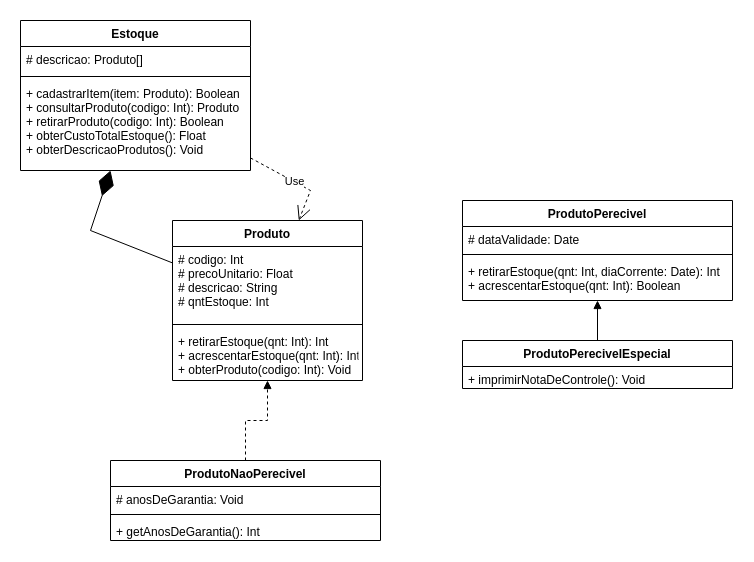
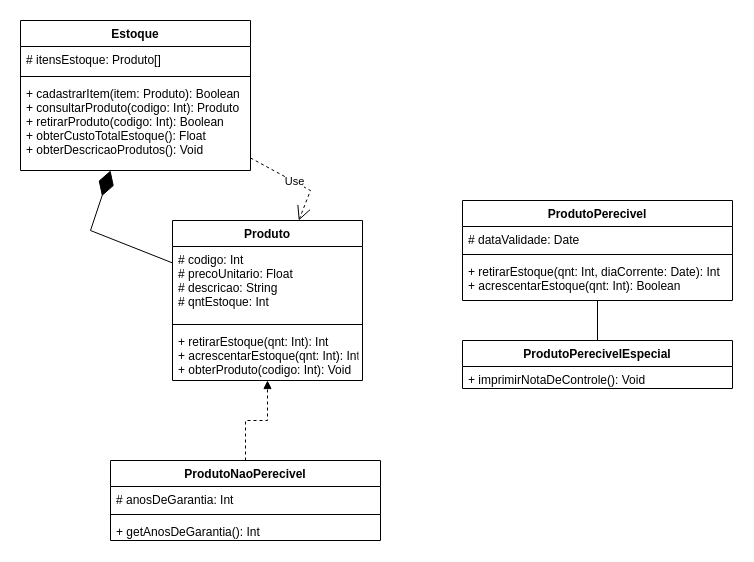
  <mxCell id="0" />
  <mxCell id="1" parent="0" />
  <mxCell id="2" value="Produto" style="swimlane;fontStyle=1;align=center;verticalAlign=top;childLayout=stackLayout;horizontal=1;startSize=26;horizontalStack=0;resizeParent=1;resizeParentMax=0;resizeLast=0;collapsible=1;marginBottom=0;" vertex="1" parent="1"><mxGeometry x="172" y="220" width="190" height="160" as="geometry" /></mxCell>
  <mxCell id="3" value="# codigo: Int&#10;# precoUnitario: Float&#10;# descricao: String&#10;# qntEstoque: Int" style="text;strokeColor=none;fillColor=none;align=left;verticalAlign=top;spacingLeft=4;spacingRight=4;overflow=hidden;rotatable=0;points=[[0,0.5],[1,0.5]];portConstraint=eastwest;" vertex="1" parent="2"><mxGeometry y="26" width="190" height="74" as="geometry" /></mxCell>
  <mxCell id="4" value="" style="line;strokeWidth=1;fillColor=none;align=left;verticalAlign=middle;spacingTop=-1;spacingLeft=3;spacingRight=3;rotatable=0;labelPosition=right;points=[];portConstraint=eastwest;" vertex="1" parent="2"><mxGeometry y="100" width="190" height="8" as="geometry" /></mxCell>
  <mxCell id="5" value="+ retirarEstoque(qnt: Int): Int&#10;+ acrescentarEstoque(qnt: Int): Int&#10;+ obterProduto(codigo: Int): Void" style="text;strokeColor=none;fillColor=none;align=left;verticalAlign=top;spacingLeft=4;spacingRight=4;overflow=hidden;rotatable=0;points=[[0,0.5],[1,0.5]];portConstraint=eastwest;" vertex="1" parent="2"><mxGeometry y="108" width="190" height="52" as="geometry" /></mxCell>
  <mxCell id="6" value="ProdutoPerecivel" style="swimlane;fontStyle=1;align=center;verticalAlign=top;childLayout=stackLayout;horizontal=1;startSize=26;horizontalStack=0;resizeParent=1;resizeParentMax=0;resizeLast=0;collapsible=1;marginBottom=0;" vertex="1" parent="1"><mxGeometry x="462" y="200" width="270" height="100" as="geometry" /></mxCell>
  <mxCell id="7" value="# dataValidade: Date" style="text;strokeColor=none;fillColor=none;align=left;verticalAlign=top;spacingLeft=4;spacingRight=4;overflow=hidden;rotatable=0;points=[[0,0.5],[1,0.5]];portConstraint=eastwest;" vertex="1" parent="6"><mxGeometry y="26" width="270" height="24" as="geometry" /></mxCell>
  <mxCell id="8" value="" style="line;strokeWidth=1;fillColor=none;align=left;verticalAlign=middle;spacingTop=-1;spacingLeft=3;spacingRight=3;rotatable=0;labelPosition=right;points=[];portConstraint=eastwest;" vertex="1" parent="6"><mxGeometry y="50" width="270" height="8" as="geometry" /></mxCell>
  <mxCell id="9" value="+ retirarEstoque(qnt: Int, diaCorrente: Date): Int&#10;+ acrescentarEstoque(qnt: Int): Boolean" style="text;strokeColor=none;fillColor=none;align=left;verticalAlign=top;spacingLeft=4;spacingRight=4;overflow=hidden;rotatable=0;points=[[0,0.5],[1,0.5]];portConstraint=eastwest;" vertex="1" parent="6"><mxGeometry y="58" width="270" height="42" as="geometry" /></mxCell>
  <mxCell id="10" value="ProdutoPerecivelEspecial" style="swimlane;fontStyle=1;align=center;verticalAlign=top;childLayout=stackLayout;horizontal=1;startSize=26;horizontalStack=0;resizeParent=1;resizeParentMax=0;resizeLast=0;collapsible=1;marginBottom=0;" vertex="1" parent="1"><mxGeometry x="462" y="340" width="270" height="48" as="geometry" /></mxCell>
  <mxCell id="11" value="+ imprimirNotaDeControle(): Void" style="text;strokeColor=none;fillColor=none;align=left;verticalAlign=top;spacingLeft=4;spacingRight=4;overflow=hidden;rotatable=0;points=[[0,0.5],[1,0.5]];portConstraint=eastwest;" vertex="1" parent="10"><mxGeometry y="26" width="270" height="22" as="geometry" /></mxCell>
  <mxCell id="12" value="ProdutoNaoPerecivel" style="swimlane;fontStyle=1;align=center;verticalAlign=top;childLayout=stackLayout;horizontal=1;startSize=26;horizontalStack=0;resizeParent=1;resizeParentMax=0;resizeLast=0;collapsible=1;marginBottom=0;" vertex="1" parent="1"><mxGeometry x="110" y="460" width="270" height="80" as="geometry" /></mxCell>
- <mxCell id="13" value="# anosDeGarantia: Void" style="text;strokeColor=none;fillColor=none;align=left;verticalAlign=top;spacingLeft=4;spacingRight=4;overflow=hidden;rotatable=0;points=[[0,0.5],[1,0.5]];portConstraint=eastwest;" vertex="1" parent="12"><mxGeometry y="26" width="270" height="24" as="geometry" /></mxCell>
+ <mxCell id="13" value="# anosDeGarantia: Int" style="text;strokeColor=none;fillColor=none;align=left;verticalAlign=top;spacingLeft=4;spacingRight=4;overflow=hidden;rotatable=0;points=[[0,0.5],[1,0.5]];portConstraint=eastwest;" vertex="1" parent="12"><mxGeometry y="26" width="270" height="24" as="geometry" /></mxCell>
  <mxCell id="14" value="" style="line;strokeWidth=1;fillColor=none;align=left;verticalAlign=middle;spacingTop=-1;spacingLeft=3;spacingRight=3;rotatable=0;labelPosition=right;points=[];portConstraint=eastwest;" vertex="1" parent="12"><mxGeometry y="50" width="270" height="8" as="geometry" /></mxCell>
  <mxCell id="15" value="+ getAnosDeGarantia(): Int" style="text;strokeColor=none;fillColor=none;align=left;verticalAlign=top;spacingLeft=4;spacingRight=4;overflow=hidden;rotatable=0;points=[[0,0.5],[1,0.5]];portConstraint=eastwest;" vertex="1" parent="12"><mxGeometry y="58" width="270" height="22" as="geometry" /></mxCell>
  <mxCell id="16" value="" style="endArrow=block;endFill=1;html=1;edgeStyle=orthogonalEdgeStyle;align=left;verticalAlign=top;rounded=0;dashed=1;" edge="1" parent="1" source="12" target="2"><mxGeometry x="-1" relative="1" as="geometry"><mxPoint x="292" y="450" as="sourcePoint" /><mxPoint x="452" y="450" as="targetPoint" /></mxGeometry></mxCell>
- <mxCell id="17" value="" style="endArrow=block;endFill=1;html=1;edgeStyle=orthogonalEdgeStyle;align=left;verticalAlign=top;rounded=0;" edge="1" parent="1" source="10" target="6"><mxGeometry x="-1" relative="1" as="geometry"><mxPoint x="292" y="440" as="sourcePoint" /><mxPoint x="452" y="440" as="targetPoint" /></mxGeometry></mxCell>
+ <mxCell id="17" value="" style="endArrow=none;endFill=1;html=1;edgeStyle=orthogonalEdgeStyle;align=left;verticalAlign=top;rounded=0;" edge="1" parent="1" source="10" target="6"><mxGeometry x="-1" relative="1" as="geometry"><mxPoint x="292" y="440" as="sourcePoint" /><mxPoint x="452" y="440" as="targetPoint" /></mxGeometry></mxCell>
  <mxCell id="18" value="Estoque" style="swimlane;fontStyle=1;align=center;verticalAlign=top;childLayout=stackLayout;horizontal=1;startSize=26;horizontalStack=0;resizeParent=1;resizeParentMax=0;resizeLast=0;collapsible=1;marginBottom=0;" vertex="1" parent="1"><mxGeometry x="20" y="20" width="230" height="150" as="geometry" /></mxCell>
- <mxCell id="19" value="# descricao: Produto[]" style="text;strokeColor=none;fillColor=none;align=left;verticalAlign=top;spacingLeft=4;spacingRight=4;overflow=hidden;rotatable=0;points=[[0,0.5],[1,0.5]];portConstraint=eastwest;" vertex="1" parent="18"><mxGeometry y="26" width="230" height="26" as="geometry" /></mxCell>
+ <mxCell id="19" value="# itensEstoque: Produto[]" style="text;strokeColor=none;fillColor=none;align=left;verticalAlign=top;spacingLeft=4;spacingRight=4;overflow=hidden;rotatable=0;points=[[0,0.5],[1,0.5]];portConstraint=eastwest;" vertex="1" parent="18"><mxGeometry y="26" width="230" height="26" as="geometry" /></mxCell>
  <mxCell id="20" value="" style="line;strokeWidth=1;fillColor=none;align=left;verticalAlign=middle;spacingTop=-1;spacingLeft=3;spacingRight=3;rotatable=0;labelPosition=right;points=[];portConstraint=eastwest;" vertex="1" parent="18"><mxGeometry y="52" width="230" height="8" as="geometry" /></mxCell>
  <mxCell id="21" value="+ cadastrarItem(item: Produto): Boolean&#10;+ consultarProduto(codigo: Int): Produto&#10;+ retirarProduto(codigo: Int): Boolean&#10;+ obterCustoTotalEstoque(): Float&#10;+ obterDescricaoProdutos(): Void" style="text;strokeColor=none;fillColor=none;align=left;verticalAlign=top;spacingLeft=4;spacingRight=4;overflow=hidden;rotatable=0;points=[[0,0.5],[1,0.5]];portConstraint=eastwest;" vertex="1" parent="18"><mxGeometry y="60" width="230" height="90" as="geometry" /></mxCell>
  <mxCell id="22" value="Use" style="endArrow=open;endSize=12;dashed=1;html=1;rounded=0;" edge="1" parent="1" source="18" target="2"><mxGeometry width="160" relative="1" as="geometry"><mxPoint x="100" y="330" as="sourcePoint" /><mxPoint x="260" y="330" as="targetPoint" /><Array as="points"><mxPoint x="310" y="190" /></Array></mxGeometry></mxCell>
  <mxCell id="23" value="" style="endArrow=diamondThin;endFill=1;endSize=24;html=1;rounded=0;" edge="1" parent="1" source="2" target="18"><mxGeometry width="160" relative="1" as="geometry"><mxPoint x="340" y="330" as="sourcePoint" /><mxPoint x="500" y="330" as="targetPoint" /><Array as="points"><mxPoint x="90" y="230" /></Array></mxGeometry></mxCell>
